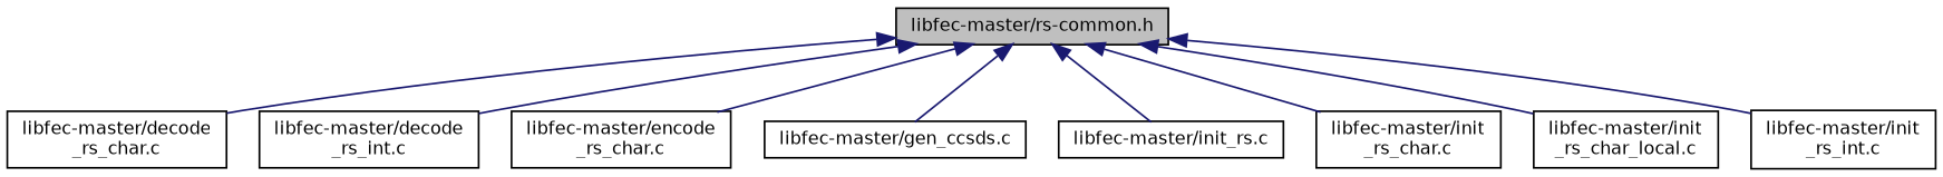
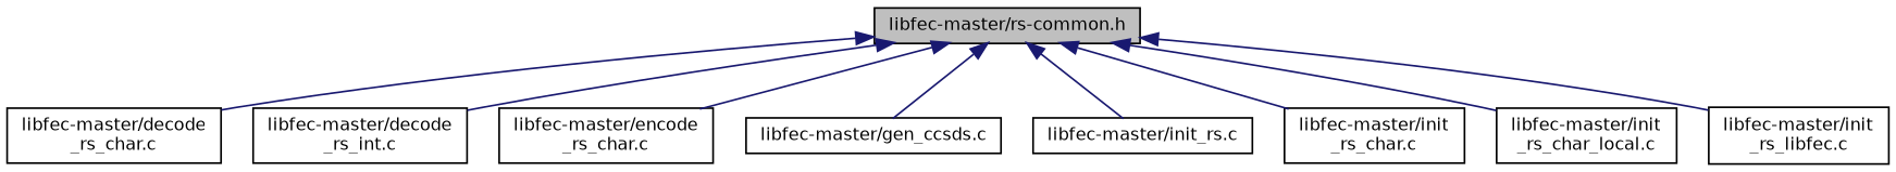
  digraph {
    node [color=black fillcolor=white fontname=Helvetica fontsize=10 shape=record style=filled]
    edge [color=midnightblue dir=back fontname=Helvetica fontsize=10 labelfontname=Helvetica labelfontsize=10 style=solid]
    n1 [fillcolor=grey75 fontcolor=black height=0.2 label="libfec-master/rs-common.h" width=0.4]
    n2 [height=0.2 label="libfec-master/decode\l_rs_char.c" width=0.4]
    n3 [height=0.2 label="libfec-master/decode\l_rs_int.c" width=0.4]
    n4 [height=0.2 label="libfec-master/encode\l_rs_char.c" width=0.4]
    n5 [height=0.2 label="libfec-master/gen_ccsds.c" width=0.4]
    n6 [height=0.2 label="libfec-master/init_rs.c" width=0.4]
    n7 [height=0.2 label="libfec-master/init\l_rs_char.c" width=0.4]
    n8 [height=0.2 label="libfec-master/init\l_rs_char_local.c" width=0.4]
-   n9 [height=0.2 label="libfec-master/init\l_rs_int.c" width=0.4]
+   n9 [height=0.2 label="libfec-master/init\l_rs_libfec.c" width=0.4]
    n1 -> n2
    n1 -> n3
    n1 -> n4
    n1 -> n5
    n1 -> n6
    n1 -> n7
    n1 -> n8
    n1 -> n9
  }
